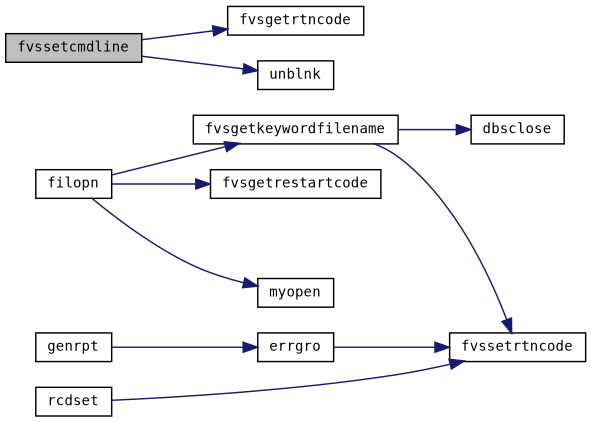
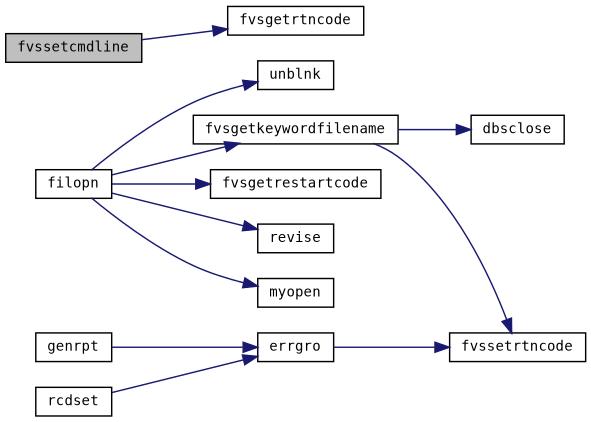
  digraph {
    fontname="DejaVu Sans Mono"
    rankdir=LR
    node [color=black fillcolor=white fontname="DejaVu Sans Mono" fontsize=10 shape=record style=filled]
    edge [color=midnightblue fontname="DejaVu Sans Mono" fontsize=10 labelfontname=Helvetica labelfontsize=10 style=solid]
    n1 [fillcolor=grey75 fontcolor=black height=0.2 label=fvssetcmdline width=0.4]
    n2 [height=0.2 label=fvsgetrtncode width=0.4]
    n3 [height=0.2 label=genrpt width=0.4]
    n4 [height=0.2 label=errgro width=0.4]
    n5 [height=0.2 label=filopn width=0.4]
    n6 [height=0.2 label=fvsgetkeywordfilename width=0.4]
    n7 [height=0.2 label=fvsgetrestartcode width=0.4]
+   n8 [height=0.2 label=revise width=0.4]
    n9 [height=0.2 label=unblnk width=0.4]
    n10 [height=0.2 label=myopen width=0.4]
    n11 [height=0.2 label=fvssetrtncode width=0.4]
    n12 [height=0.2 label=dbsclose width=0.4]
    n13 [height=0.2 label=rcdset width=0.4]
    n1 -> n2
    n3 -> n4
    n4 -> n11
    n5 -> n6
    n5 -> n7
-   n1 -> n9
+   n5 -> n8
+   n5 -> n9
    n5 -> n10
    n6 -> n11
    n6 -> n12
-   n13 -> n11
+   n13 -> n4
  }
